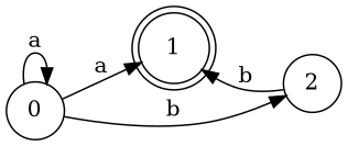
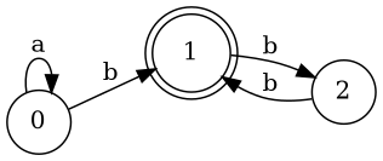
  digraph {
    rankdir=LR
    node [shape=circle]
    n1 [label=0]
    n2 [label=1 shape=doublecircle]
    n3 [label=2]
    n1 -> n1 [label=a]
-   n1 -> n2 [label=a]
-   n1 -> n3 [label=b]
+   n1 -> n2 [label=b]
+   n2 -> n3 [label=b]
    n3 -> n2 [label=b]
  }
